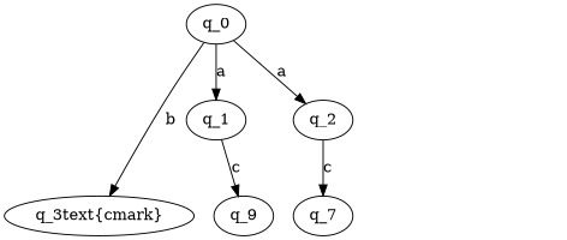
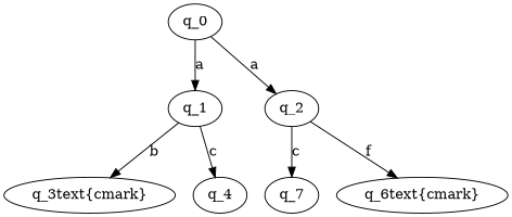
  digraph {
    q_0
    q_1
    q_2
    n4 [label="q_3\text{\cmark}"]
-   q_4 [label=q_9]
+   q_4
    n6 [label=q_7]
+   n7 [label="q_6\text{\cmark}"]
    q_0 -> q_1 [label=a]
    q_0 -> q_2 [label=a]
-   q_0 -> n4 [label=b]
+   q_1 -> n4 [label=b]
    q_1 -> q_4 [label=c]
    q_2 -> n6 [label=c]
+   q_2 -> n7 [label=f]
  }
